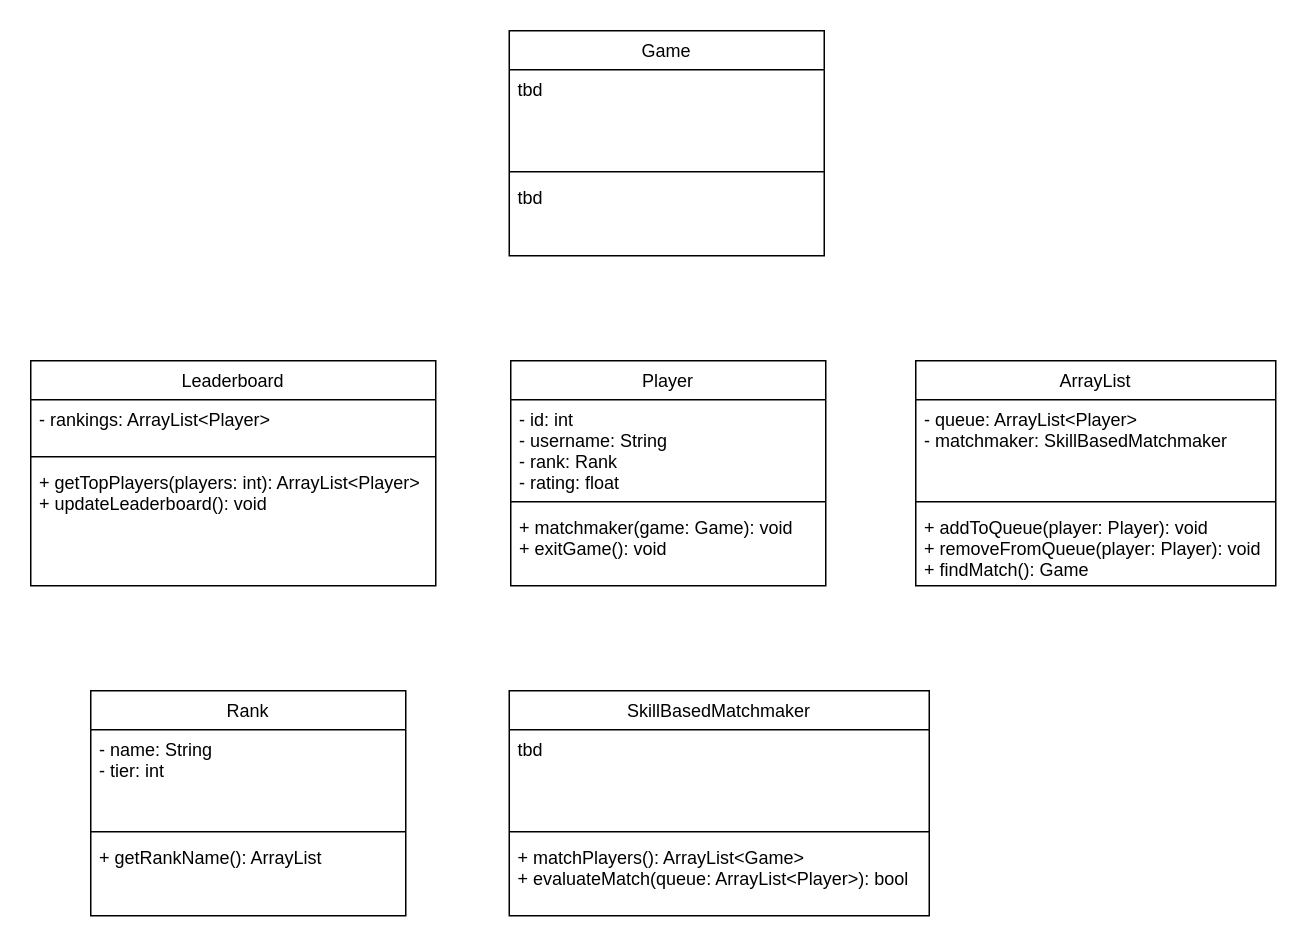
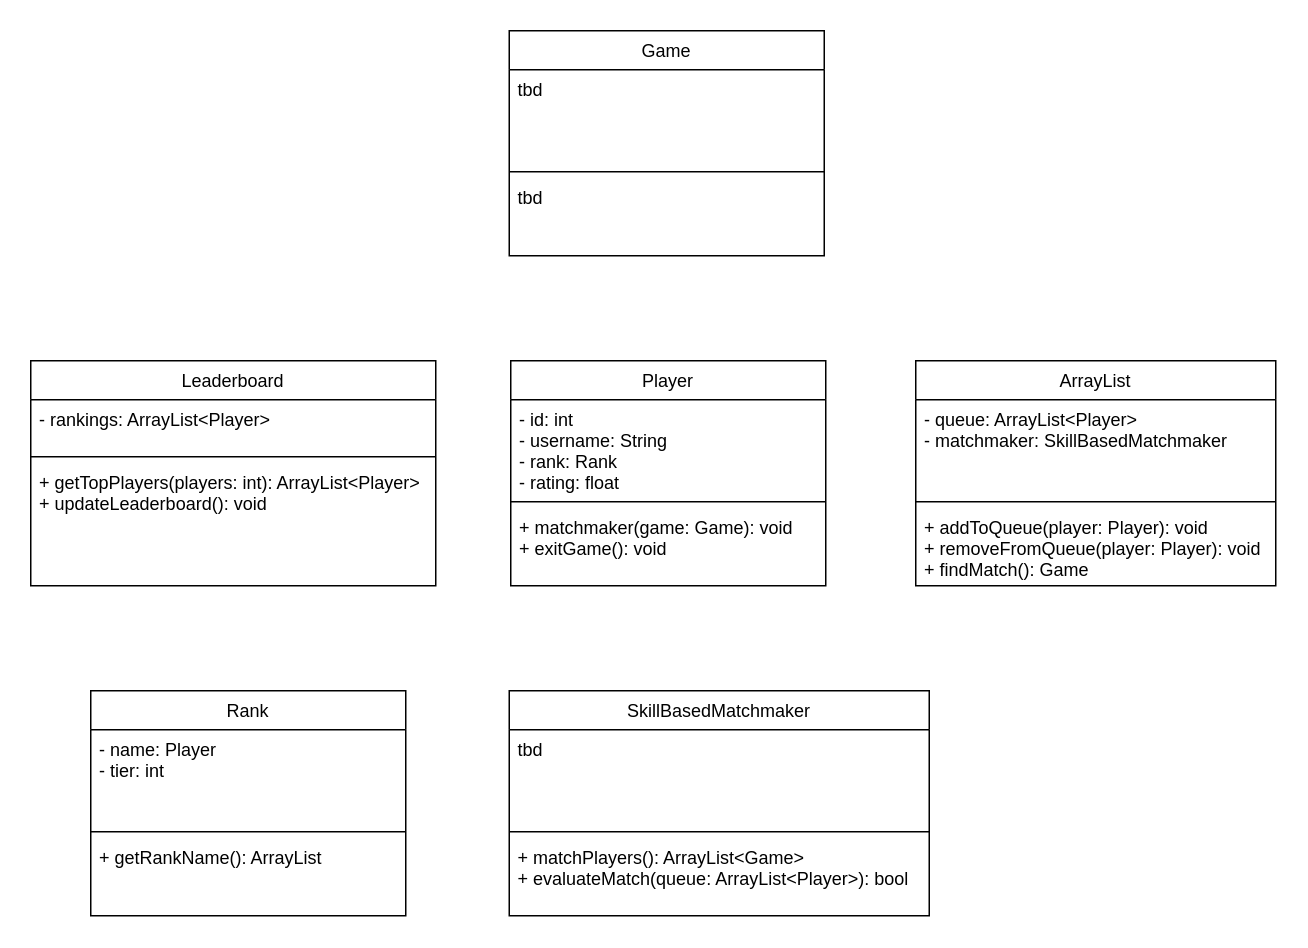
  <mxCell id="0" />
  <mxCell id="1" parent="0" />
  <mxCell id="2" value="Player" style="swimlane;fontStyle=0;align=center;verticalAlign=top;childLayout=stackLayout;horizontal=1;startSize=26;horizontalStack=0;resizeParent=1;resizeLast=0;collapsible=1;marginBottom=0;rounded=0;shadow=0;strokeWidth=1;" parent="1" vertex="1"><mxGeometry x="340" y="240" width="210" height="150" as="geometry"><mxRectangle x="230" y="140" width="160" height="26" as="alternateBounds" /></mxGeometry></mxCell>
  <mxCell id="3" value="- id: int&#10;- username: String&#10;- rank: Rank&#10;- rating: float&#10;" style="text;align=left;verticalAlign=top;spacingLeft=4;spacingRight=4;overflow=hidden;rotatable=0;points=[[0,0.5],[1,0.5]];portConstraint=eastwest;" parent="2" vertex="1"><mxGeometry y="26" width="210" height="64" as="geometry" /></mxCell>
  <mxCell id="4" value="" style="line;html=1;strokeWidth=1;align=left;verticalAlign=middle;spacingTop=-1;spacingLeft=3;spacingRight=3;rotatable=0;labelPosition=right;points=[];portConstraint=eastwest;" parent="2" vertex="1"><mxGeometry y="90" width="210" height="8" as="geometry" /></mxCell>
  <mxCell id="5" value="+ matchmaker(game: Game): void&#10;+ exitGame(): void" style="text;align=left;verticalAlign=top;spacingLeft=4;spacingRight=4;overflow=hidden;rotatable=0;points=[[0,0.5],[1,0.5]];portConstraint=eastwest;" parent="2" vertex="1"><mxGeometry y="98" width="210" height="52" as="geometry" /></mxCell>
  <mxCell id="6" value="ArrayList" style="swimlane;fontStyle=0;align=center;verticalAlign=top;childLayout=stackLayout;horizontal=1;startSize=26;horizontalStack=0;resizeParent=1;resizeLast=0;collapsible=1;marginBottom=0;rounded=0;shadow=0;strokeWidth=1;" vertex="1" parent="1"><mxGeometry x="610" y="240" width="240" height="150" as="geometry"><mxRectangle x="230" y="140" width="160" height="26" as="alternateBounds" /></mxGeometry></mxCell>
  <mxCell id="7" value="- queue: ArrayList&lt;Player&gt;&#10;- matchmaker: SkillBasedMatchmaker" style="text;align=left;verticalAlign=top;spacingLeft=4;spacingRight=4;overflow=hidden;rotatable=0;points=[[0,0.5],[1,0.5]];portConstraint=eastwest;" vertex="1" parent="6"><mxGeometry y="26" width="240" height="64" as="geometry" /></mxCell>
  <mxCell id="8" value="" style="line;html=1;strokeWidth=1;align=left;verticalAlign=middle;spacingTop=-1;spacingLeft=3;spacingRight=3;rotatable=0;labelPosition=right;points=[];portConstraint=eastwest;" vertex="1" parent="6"><mxGeometry y="90" width="240" height="8" as="geometry" /></mxCell>
  <mxCell id="9" value="+ addToQueue(player: Player): void&#10;+ removeFromQueue(player: Player): void&#10;+ findMatch(): Game" style="text;align=left;verticalAlign=top;spacingLeft=4;spacingRight=4;overflow=hidden;rotatable=0;points=[[0,0.5],[1,0.5]];portConstraint=eastwest;" vertex="1" parent="6"><mxGeometry y="98" width="240" height="50" as="geometry" /></mxCell>
  <mxCell id="10" value="Game" style="swimlane;fontStyle=0;align=center;verticalAlign=top;childLayout=stackLayout;horizontal=1;startSize=26;horizontalStack=0;resizeParent=1;resizeLast=0;collapsible=1;marginBottom=0;rounded=0;shadow=0;strokeWidth=1;" vertex="1" parent="1"><mxGeometry x="339" y="20" width="210" height="150" as="geometry"><mxRectangle x="230" y="140" width="160" height="26" as="alternateBounds" /></mxGeometry></mxCell>
  <mxCell id="11" value="tbd" style="text;align=left;verticalAlign=top;spacingLeft=4;spacingRight=4;overflow=hidden;rotatable=0;points=[[0,0.5],[1,0.5]];portConstraint=eastwest;" vertex="1" parent="10"><mxGeometry y="26" width="210" height="64" as="geometry" /></mxCell>
  <mxCell id="12" value="" style="line;html=1;strokeWidth=1;align=left;verticalAlign=middle;spacingTop=-1;spacingLeft=3;spacingRight=3;rotatable=0;labelPosition=right;points=[];portConstraint=eastwest;" vertex="1" parent="10"><mxGeometry y="90" width="210" height="8" as="geometry" /></mxCell>
  <mxCell id="13" value="tbd" style="text;align=left;verticalAlign=top;spacingLeft=4;spacingRight=4;overflow=hidden;rotatable=0;points=[[0,0.5],[1,0.5]];portConstraint=eastwest;" vertex="1" parent="10"><mxGeometry y="98" width="210" height="52" as="geometry" /></mxCell>
  <mxCell id="14" value="Leaderboard" style="swimlane;fontStyle=0;align=center;verticalAlign=top;childLayout=stackLayout;horizontal=1;startSize=26;horizontalStack=0;resizeParent=1;resizeLast=0;collapsible=1;marginBottom=0;rounded=0;shadow=0;strokeWidth=1;" vertex="1" parent="1"><mxGeometry x="20" y="240" width="270" height="150" as="geometry"><mxRectangle x="230" y="140" width="160" height="26" as="alternateBounds" /></mxGeometry></mxCell>
  <mxCell id="15" value="- rankings: ArrayList&lt;Player&gt;" style="text;align=left;verticalAlign=top;spacingLeft=4;spacingRight=4;overflow=hidden;rotatable=0;points=[[0,0.5],[1,0.5]];portConstraint=eastwest;" vertex="1" parent="14"><mxGeometry y="26" width="270" height="34" as="geometry" /></mxCell>
  <mxCell id="16" value="" style="line;html=1;strokeWidth=1;align=left;verticalAlign=middle;spacingTop=-1;spacingLeft=3;spacingRight=3;rotatable=0;labelPosition=right;points=[];portConstraint=eastwest;" vertex="1" parent="14"><mxGeometry y="60" width="270" height="8" as="geometry" /></mxCell>
  <mxCell id="17" value="+ getTopPlayers(players: int): ArrayList&lt;Player&gt;&#10;+ updateLeaderboard(): void" style="text;align=left;verticalAlign=top;spacingLeft=4;spacingRight=4;overflow=hidden;rotatable=0;points=[[0,0.5],[1,0.5]];portConstraint=eastwest;" vertex="1" parent="14"><mxGeometry y="68" width="270" height="52" as="geometry" /></mxCell>
  <mxCell id="18" value="Rank" style="swimlane;fontStyle=0;align=center;verticalAlign=top;childLayout=stackLayout;horizontal=1;startSize=26;horizontalStack=0;resizeParent=1;resizeLast=0;collapsible=1;marginBottom=0;rounded=0;shadow=0;strokeWidth=1;" vertex="1" parent="1"><mxGeometry x="60" y="460" width="210" height="150" as="geometry"><mxRectangle x="230" y="140" width="160" height="26" as="alternateBounds" /></mxGeometry></mxCell>
- <mxCell id="19" value="- name: String&#10;- tier: int" style="text;align=left;verticalAlign=top;spacingLeft=4;spacingRight=4;overflow=hidden;rotatable=0;points=[[0,0.5],[1,0.5]];portConstraint=eastwest;" vertex="1" parent="18"><mxGeometry y="26" width="210" height="64" as="geometry" /></mxCell>
+ <mxCell id="19" value="- name: Player&#10;- tier: int" style="text;align=left;verticalAlign=top;spacingLeft=4;spacingRight=4;overflow=hidden;rotatable=0;points=[[0,0.5],[1,0.5]];portConstraint=eastwest;" vertex="1" parent="18"><mxGeometry y="26" width="210" height="64" as="geometry" /></mxCell>
  <mxCell id="20" value="" style="line;html=1;strokeWidth=1;align=left;verticalAlign=middle;spacingTop=-1;spacingLeft=3;spacingRight=3;rotatable=0;labelPosition=right;points=[];portConstraint=eastwest;" vertex="1" parent="18"><mxGeometry y="90" width="210" height="8" as="geometry" /></mxCell>
  <mxCell id="21" value="+ getRankName(): ArrayList" style="text;align=left;verticalAlign=top;spacingLeft=4;spacingRight=4;overflow=hidden;rotatable=0;points=[[0,0.5],[1,0.5]];portConstraint=eastwest;" vertex="1" parent="18"><mxGeometry y="98" width="210" height="52" as="geometry" /></mxCell>
  <mxCell id="22" value="SkillBasedMatchmaker" style="swimlane;fontStyle=0;align=center;verticalAlign=top;childLayout=stackLayout;horizontal=1;startSize=26;horizontalStack=0;resizeParent=1;resizeLast=0;collapsible=1;marginBottom=0;rounded=0;shadow=0;strokeWidth=1;" vertex="1" parent="1"><mxGeometry x="339" y="460" width="280" height="150" as="geometry"><mxRectangle x="230" y="140" width="160" height="26" as="alternateBounds" /></mxGeometry></mxCell>
  <mxCell id="23" value="tbd" style="text;align=left;verticalAlign=top;spacingLeft=4;spacingRight=4;overflow=hidden;rotatable=0;points=[[0,0.5],[1,0.5]];portConstraint=eastwest;" vertex="1" parent="22"><mxGeometry y="26" width="280" height="64" as="geometry" /></mxCell>
  <mxCell id="24" value="" style="line;html=1;strokeWidth=1;align=left;verticalAlign=middle;spacingTop=-1;spacingLeft=3;spacingRight=3;rotatable=0;labelPosition=right;points=[];portConstraint=eastwest;" vertex="1" parent="22"><mxGeometry y="90" width="280" height="8" as="geometry" /></mxCell>
  <mxCell id="25" value="+ matchPlayers(): ArrayList&lt;Game&gt;&#10;+ evaluateMatch(queue: ArrayList&lt;Player&gt;): bool" style="text;align=left;verticalAlign=top;spacingLeft=4;spacingRight=4;overflow=hidden;rotatable=0;points=[[0,0.5],[1,0.5]];portConstraint=eastwest;" vertex="1" parent="22"><mxGeometry y="98" width="280" height="52" as="geometry" /></mxCell>
